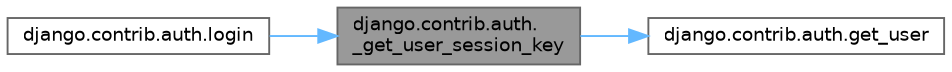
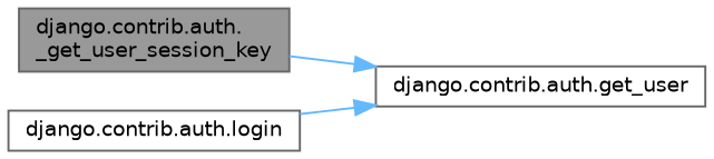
  digraph {
    rankdir=RL
    node [color=grey40 fillcolor=white fontname=Helvetica fontsize=10 shape=box style=filled]
    edge [color=steelblue1 dir=back fontname=Helvetica fontsize=10 labelfontname=Helvetica labelfontsize=10 style=solid]
    n1 [color=gray40 fillcolor=grey60 fontcolor=black height=0.2 label="django.contrib.auth.\l_get_user_session_key" width=0.4]
    n2 [height=0.2 label="django.contrib.auth.login" width=0.4]
    n3 [height=0.2 label="django.contrib.auth.get_user" width=0.4]
-   n1 -> n2
+   n3 -> n2
    n3 -> n1
  }
